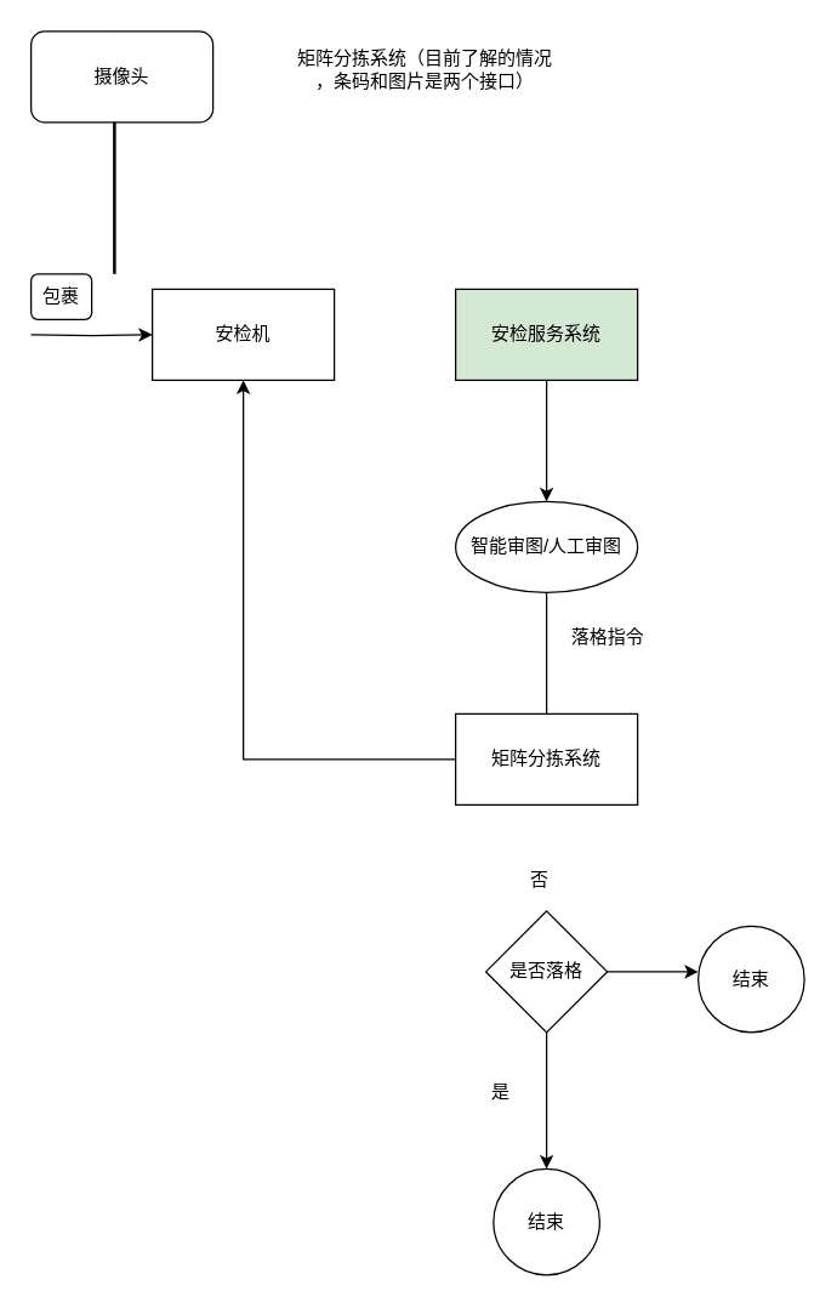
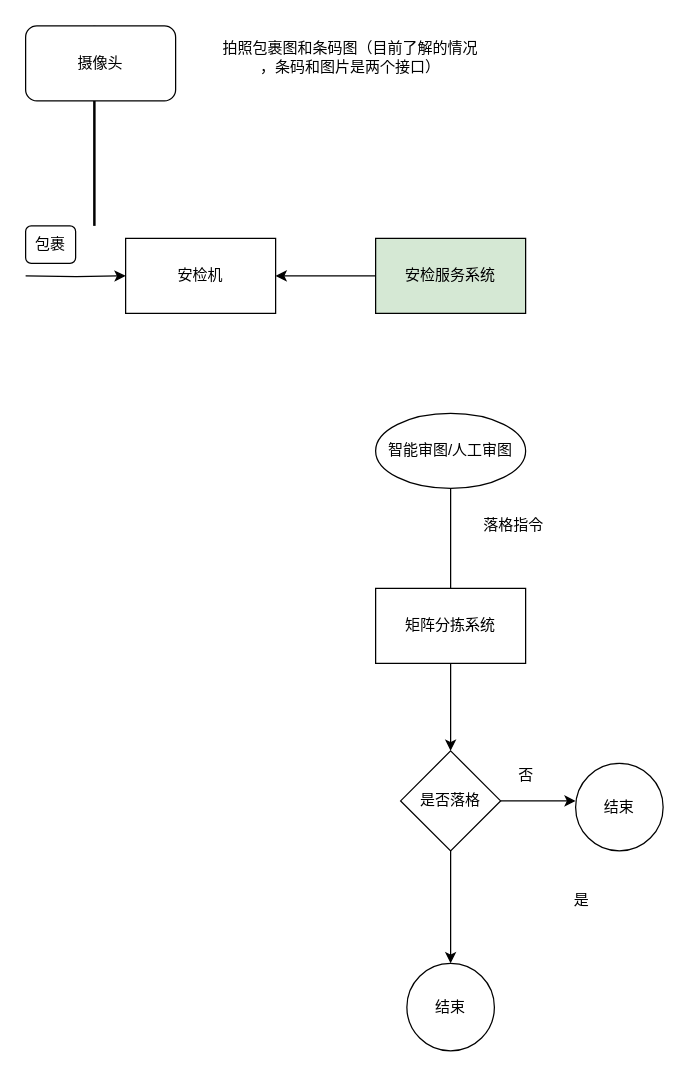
  <mxCell id="0" />
  <mxCell id="1" parent="0" />
  <mxCell id="2" value="" style="edgeStyle=orthogonalEdgeStyle;rounded=0;orthogonalLoop=1;jettySize=auto;html=1;" parent="1" target="3" edge="1"><mxGeometry relative="1" as="geometry"><mxPoint x="20" y="220" as="sourcePoint" /></mxGeometry></mxCell>
  <mxCell id="3" value="安检机" style="whiteSpace=wrap;html=1;rounded=0;" parent="1" vertex="1"><mxGeometry x="100" y="190" width="120" height="60" as="geometry" /></mxCell>
  <mxCell id="4" value="包裹" style="rounded=1;whiteSpace=wrap;html=1;" parent="1" vertex="1"><mxGeometry x="20" y="180" width="40" height="30" as="geometry" /></mxCell>
  <mxCell id="5" value="" style="line;strokeWidth=2;direction=south;html=1;" parent="1" vertex="1"><mxGeometry x="70" y="20" width="10" height="160" as="geometry" /></mxCell>
  <mxCell id="6" value="摄像头" style="rounded=1;whiteSpace=wrap;html=1;" parent="1" vertex="1"><mxGeometry x="20" y="20" width="120" height="60" as="geometry" /></mxCell>
- <mxCell id="7" value="" style="edgeStyle=orthogonalEdgeStyle;rounded=0;orthogonalLoop=1;jettySize=auto;html=1;" parent="1" source="8" target="10" edge="1"><mxGeometry relative="1" as="geometry" /></mxCell>
+ <mxCell id="7" value="" style="edgeStyle=orthogonalEdgeStyle;rounded=0;orthogonalLoop=1;jettySize=auto;html=1;" parent="1" source="8" target="3" edge="1"><mxGeometry relative="1" as="geometry" /></mxCell>
  <mxCell id="8" value="安检服务系统" style="whiteSpace=wrap;html=1;rounded=0;fillColor=#d5e8d4;" parent="1" vertex="1"><mxGeometry x="300" y="190" width="120" height="60" as="geometry" /></mxCell>
  <mxCell id="9" value="" style="edgeStyle=orthogonalEdgeStyle;rounded=0;orthogonalLoop=1;jettySize=auto;html=1;endArrow=none;" parent="1" source="10" target="12" edge="1"><mxGeometry relative="1" as="geometry" /></mxCell>
  <mxCell id="10" value="智能审图/人工审图" style="ellipse;whiteSpace=wrap;html=1;" parent="1" vertex="1"><mxGeometry x="300" y="330" width="120" height="60" as="geometry" /></mxCell>
- <mxCell id="11" value="" style="edgeStyle=orthogonalEdgeStyle;rounded=0;orthogonalLoop=1;jettySize=auto;html=1;" parent="1" source="12" target="3" edge="1"><mxGeometry relative="1" as="geometry" /></mxCell>
+ <mxCell id="11" value="" style="edgeStyle=orthogonalEdgeStyle;rounded=0;orthogonalLoop=1;jettySize=auto;html=1;" parent="1" source="12" target="16" edge="1"><mxGeometry relative="1" as="geometry" /></mxCell>
  <mxCell id="12" value="矩阵分拣系统" style="whiteSpace=wrap;html=1;rounded=0;" parent="1" vertex="1"><mxGeometry x="300" y="470" width="120" height="60" as="geometry" /></mxCell>
- <mxCell id="13" value="矩阵分拣系统&lt;span&gt;（目前了解的情况&lt;/span&gt;&lt;br&gt;&lt;span&gt;，条码和图片是两个接口）&lt;/span&gt;" style="text;html=1;strokeColor=none;fillColor=none;align=center;verticalAlign=middle;whiteSpace=wrap;rounded=0;" parent="1" vertex="1"><mxGeometry x="160" y="40" width="240" height="10" as="geometry" /></mxCell>
+ <mxCell id="13" value="拍照包裹图和条码图&lt;span&gt;（目前了解的情况&lt;/span&gt;&lt;br&gt;&lt;span&gt;，条码和图片是两个接口）&lt;/span&gt;" style="text;html=1;strokeColor=none;fillColor=none;align=center;verticalAlign=middle;whiteSpace=wrap;rounded=0;" parent="1" vertex="1"><mxGeometry x="160" y="40" width="240" height="10" as="geometry" /></mxCell>
  <mxCell id="14" value="" style="edgeStyle=orthogonalEdgeStyle;rounded=0;orthogonalLoop=1;jettySize=auto;html=1;" parent="1" source="16" edge="1"><mxGeometry relative="1" as="geometry"><mxPoint x="360" y="770" as="targetPoint" /></mxGeometry></mxCell>
  <mxCell id="15" value="" style="edgeStyle=orthogonalEdgeStyle;rounded=0;orthogonalLoop=1;jettySize=auto;html=1;" parent="1" source="16" edge="1"><mxGeometry relative="1" as="geometry"><mxPoint x="460" y="640" as="targetPoint" /></mxGeometry></mxCell>
  <mxCell id="16" value="是否落格" style="rhombus;whiteSpace=wrap;html=1;rounded=0;" parent="1" vertex="1"><mxGeometry x="320" y="600" width="80" height="80" as="geometry" /></mxCell>
- <mxCell id="17" value="落格指令" style="text;html=1;align=center;verticalAlign=middle;resizable=0;points=[];autosize=1;strokeColor=none;" parent="1" vertex="1"><mxGeometry x="370" y="410" width="60" height="20" as="geometry" /></mxCell>
- <mxCell id="18" value="是" style="text;html=1;strokeColor=none;fillColor=none;align=center;verticalAlign=middle;whiteSpace=wrap;rounded=0;" parent="1" vertex="1"><mxGeometry x="310" y="710" width="40" height="20" as="geometry" /></mxCell>
- <mxCell id="19" value="否" style="text;html=1;align=center;verticalAlign=middle;resizable=0;points=[];autosize=1;strokeColor=none;" parent="1" vertex="1"><mxGeometry x="340" y="570" width="30" height="20" as="geometry" /></mxCell>
+ <mxCell id="17" value="落格指令" style="text;html=1;align=center;verticalAlign=middle;resizable=0;points=[];autosize=1;strokeColor=none;" parent="1" vertex="1"><mxGeometry x="380" y="410" width="60" height="20" as="geometry" /></mxCell>
+ <mxCell id="18" value="是" style="text;html=1;strokeColor=none;fillColor=none;align=center;verticalAlign=middle;whiteSpace=wrap;rounded=0;" parent="1" vertex="1"><mxGeometry x="445" y="710" width="40" height="20" as="geometry" /></mxCell>
+ <mxCell id="19" value="否" style="text;html=1;align=center;verticalAlign=middle;resizable=0;points=[];autosize=1;strokeColor=none;" parent="1" vertex="1"><mxGeometry x="405" y="610" width="30" height="20" as="geometry" /></mxCell>
  <mxCell id="20" value="结束" style="ellipse;whiteSpace=wrap;html=1;aspect=fixed;" parent="1" vertex="1"><mxGeometry x="460" y="610" width="70" height="70" as="geometry" /></mxCell>
  <mxCell id="21" value="结束" style="ellipse;whiteSpace=wrap;html=1;aspect=fixed;" parent="1" vertex="1"><mxGeometry x="325" y="770" width="70" height="70" as="geometry" /></mxCell>
